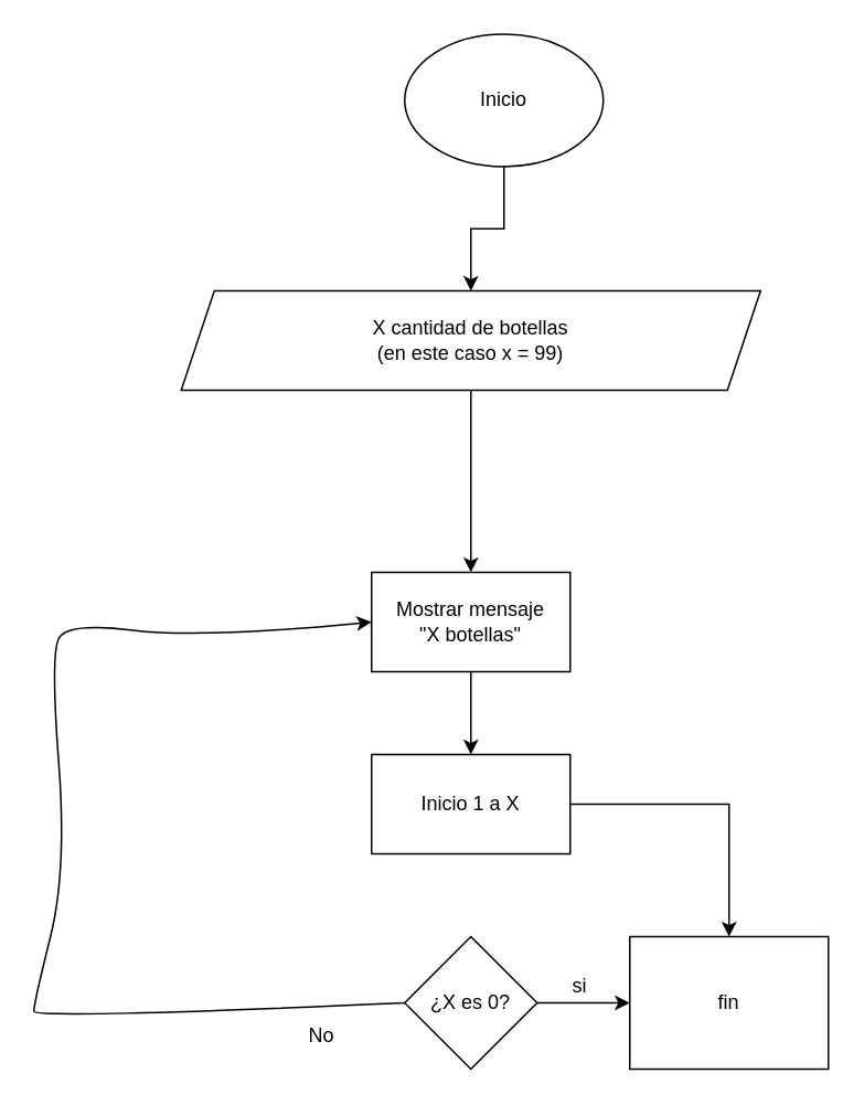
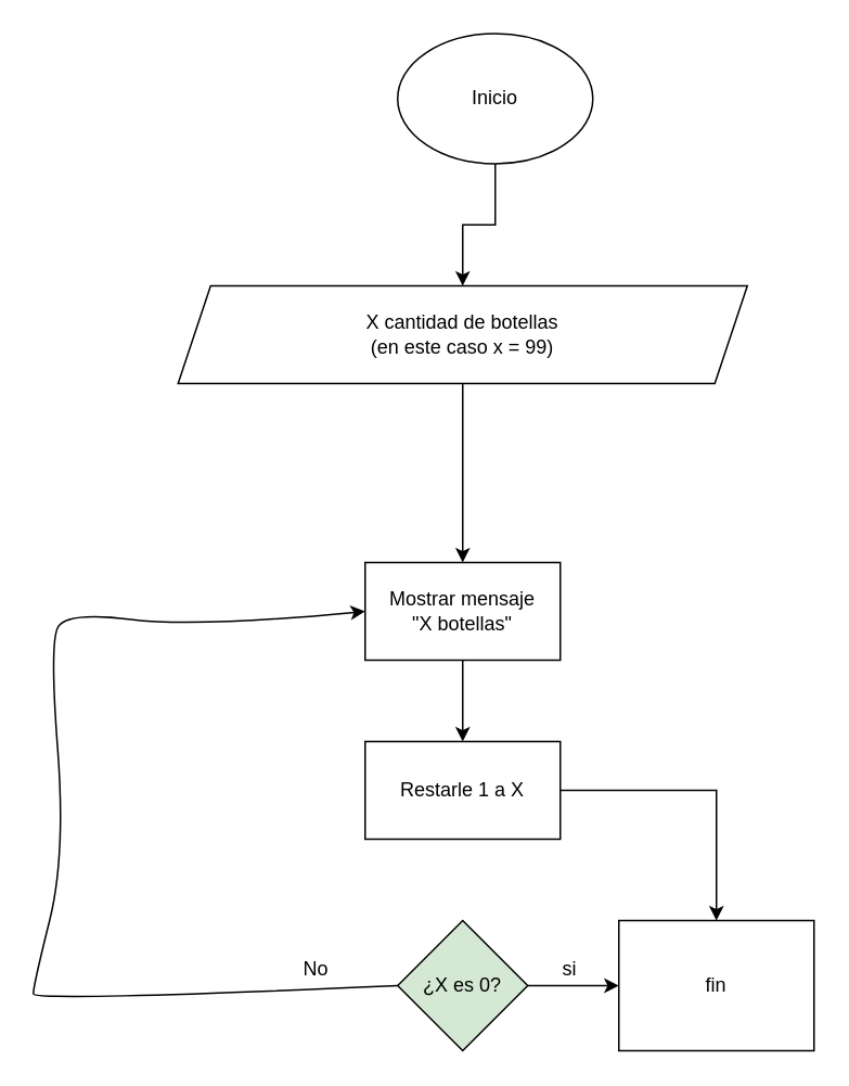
  <mxCell id="0" />
  <mxCell id="1" parent="0" />
  <mxCell id="2" value="" style="edgeStyle=orthogonalEdgeStyle;rounded=0;orthogonalLoop=1;jettySize=auto;html=1;" parent="1" source="3" target="5" edge="1"><mxGeometry relative="1" as="geometry" /></mxCell>
  <mxCell id="3" value="Inicio" style="ellipse;whiteSpace=wrap;html=1;" parent="1" vertex="1"><mxGeometry x="244" y="20" width="120" height="80" as="geometry" /></mxCell>
  <mxCell id="4" value="" style="edgeStyle=orthogonalEdgeStyle;rounded=0;orthogonalLoop=1;jettySize=auto;html=1;" parent="1" source="5" target="8" edge="1"><mxGeometry relative="1" as="geometry" /></mxCell>
  <mxCell id="5" value="X cantidad de botellas&lt;br&gt;(en este caso x = 99)" style="shape=parallelogram;perimeter=parallelogramPerimeter;whiteSpace=wrap;html=1;fixedSize=1;" parent="1" vertex="1"><mxGeometry x="109" y="175" width="350" height="60" as="geometry" /></mxCell>
  <mxCell id="6" value="fin" style="whiteSpace=wrap;html=1;rounded=0;" parent="1" vertex="1"><mxGeometry x="380" y="565" width="120" height="80" as="geometry" /></mxCell>
  <mxCell id="7" value="" style="edgeStyle=orthogonalEdgeStyle;rounded=0;orthogonalLoop=1;jettySize=auto;html=1;" parent="1" source="8" edge="1"><mxGeometry relative="1" as="geometry"><mxPoint x="284" y="455" as="targetPoint" /></mxGeometry></mxCell>
  <mxCell id="8" value="Mostrar mensaje&lt;br&gt;&quot;X botellas&quot;" style="rounded=0;whiteSpace=wrap;html=1;" parent="1" vertex="1"><mxGeometry x="224" y="345" width="120" height="60" as="geometry" /></mxCell>
  <mxCell id="9" value="" style="edgeStyle=orthogonalEdgeStyle;rounded=0;orthogonalLoop=1;jettySize=auto;html=1;" edge="1" parent="1" source="10" target="6"><mxGeometry relative="1" as="geometry" /></mxCell>
- <mxCell id="10" value="Inicio 1 a X" style="rounded=0;whiteSpace=wrap;html=1;" vertex="1" parent="1"><mxGeometry x="224" y="455" width="120" height="60" as="geometry" /></mxCell>
+ <mxCell id="10" value="Restarle 1 a X" style="rounded=0;whiteSpace=wrap;html=1;" vertex="1" parent="1"><mxGeometry x="224" y="455" width="120" height="60" as="geometry" /></mxCell>
  <mxCell id="11" value="" style="edgeStyle=orthogonalEdgeStyle;rounded=0;orthogonalLoop=1;jettySize=auto;html=1;" edge="1" parent="1" source="12" target="6"><mxGeometry relative="1" as="geometry" /></mxCell>
- <mxCell id="12" value="¿X es 0?" style="rhombus;whiteSpace=wrap;html=1;" vertex="1" parent="1"><mxGeometry x="244" y="565" width="80" height="80" as="geometry" /></mxCell>
+ <mxCell id="12" value="¿X es 0?" style="rhombus;whiteSpace=wrap;html=1;fillColor=#d5e8d4;" vertex="1" parent="1"><mxGeometry x="244" y="565" width="80" height="80" as="geometry" /></mxCell>
  <mxCell id="13" value="si" style="text;html=1;strokeColor=none;fillColor=none;align=center;verticalAlign=middle;whiteSpace=wrap;rounded=0;" vertex="1" parent="1"><mxGeometry x="320" y="580" width="60" height="30" as="geometry" /></mxCell>
  <mxCell id="14" value="" style="curved=1;endArrow=classic;html=1;rounded=0;exitX=0;exitY=0.5;exitDx=0;exitDy=0;entryX=0;entryY=0.5;entryDx=0;entryDy=0;" edge="1" parent="1" source="12" target="8"><mxGeometry width="50" height="50" relative="1" as="geometry"><mxPoint x="40" y="575" as="sourcePoint" /><mxPoint x="90" y="525" as="targetPoint" /><Array as="points"><mxPoint x="20" y="615" /><mxPoint x="20" y="605" /><mxPoint x="40" y="525" /><mxPoint x="30" y="395" /><mxPoint x="40" y="375" /><mxPoint x="120" y="385" /></Array></mxGeometry></mxCell>
- <mxCell id="15" value="No" style="text;html=1;strokeColor=none;fillColor=none;align=center;verticalAlign=middle;whiteSpace=wrap;rounded=0;" vertex="1" parent="1"><mxGeometry x="164" y="610" width="60" height="30" as="geometry" /></mxCell>
+ <mxCell id="15" value="No" style="text;html=1;strokeColor=none;fillColor=none;align=center;verticalAlign=middle;whiteSpace=wrap;rounded=0;" vertex="1" parent="1"><mxGeometry x="164" y="580" width="60" height="30" as="geometry" /></mxCell>
